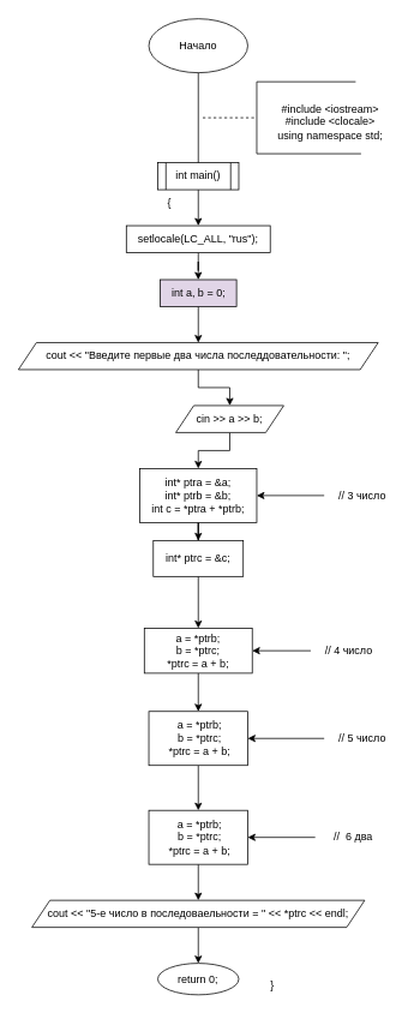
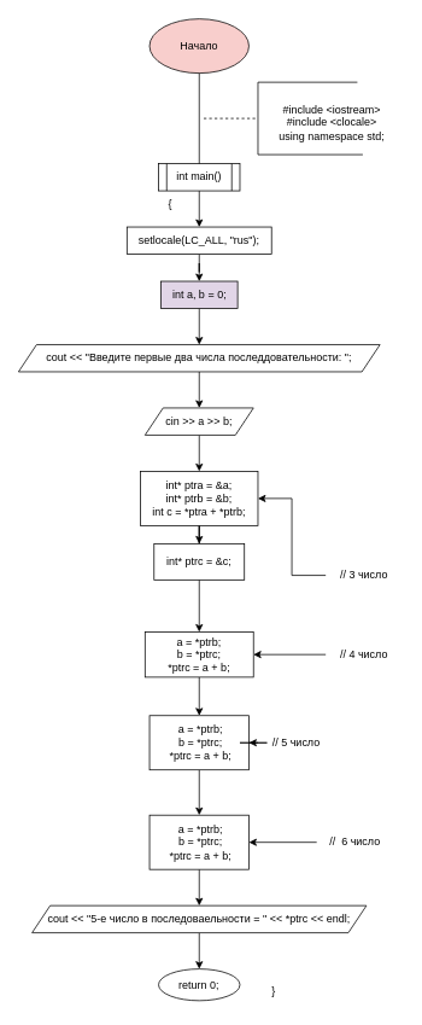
  <mxCell id="0" />
  <mxCell id="1" parent="0" />
- <mxCell id="2" value="Начало" style="ellipse;whiteSpace=wrap;html=1;" parent="1" vertex="1"><mxGeometry x="165" y="20" width="110" height="60" as="geometry" /></mxCell>
+ <mxCell id="2" value="Начало" style="ellipse;whiteSpace=wrap;html=1;fillColor=#f8cecc;" parent="1" vertex="1"><mxGeometry x="165" y="20" width="110" height="60" as="geometry" /></mxCell>
  <mxCell id="3" value="" style="endArrow=none;html=1;rounded=0;entryX=0.5;entryY=1;entryDx=0;entryDy=0;" parent="1" target="2" edge="1"><mxGeometry width="50" height="50" relative="1" as="geometry"><mxPoint x="220" y="190" as="sourcePoint" /><mxPoint x="225" y="90" as="targetPoint" /></mxGeometry></mxCell>
  <mxCell id="4" value="" style="endArrow=none;dashed=1;html=1;rounded=0;" parent="1" edge="1"><mxGeometry width="50" height="50" relative="1" as="geometry"><mxPoint x="225" y="130" as="sourcePoint" /><mxPoint x="285" y="130" as="targetPoint" /></mxGeometry></mxCell>
  <mxCell id="5" value="" style="endArrow=none;html=1;rounded=0;" parent="1" edge="1"><mxGeometry width="50" height="50" relative="1" as="geometry"><mxPoint x="285" y="170" as="sourcePoint" /><mxPoint x="285" y="90" as="targetPoint" /></mxGeometry></mxCell>
  <mxCell id="6" value="&lt;div&gt;#include &amp;lt;iostream&amp;gt;&lt;/div&gt;&lt;div&gt;#include &amp;lt;clocale&amp;gt;&lt;/div&gt;&lt;div&gt;using namespace std;&lt;/div&gt;" style="text;html=1;align=center;verticalAlign=middle;whiteSpace=wrap;rounded=0;" parent="1" vertex="1"><mxGeometry x="299" y="100" width="136" height="70" as="geometry" /></mxCell>
  <mxCell id="7" value="" style="endArrow=none;html=1;rounded=0;entryX=0.75;entryY=1;entryDx=0;entryDy=0;" parent="1" target="6" edge="1"><mxGeometry width="50" height="50" relative="1" as="geometry"><mxPoint x="285" y="170" as="sourcePoint" /><mxPoint x="295" y="100" as="targetPoint" /></mxGeometry></mxCell>
  <mxCell id="8" value="" style="endArrow=none;html=1;rounded=0;" parent="1" edge="1"><mxGeometry width="50" height="50" relative="1" as="geometry"><mxPoint x="395" y="90" as="sourcePoint" /><mxPoint x="285" y="90" as="targetPoint" /></mxGeometry></mxCell>
  <mxCell id="9" style="edgeStyle=orthogonalEdgeStyle;rounded=0;orthogonalLoop=1;jettySize=auto;html=1;entryX=0.5;entryY=0;entryDx=0;entryDy=0;" parent="1" source="10" target="13" edge="1"><mxGeometry relative="1" as="geometry" /></mxCell>
  <mxCell id="10" value="&lt;div&gt;int main()&lt;/div&gt;" style="shape=process;whiteSpace=wrap;html=1;backgroundOutline=1;" parent="1" vertex="1"><mxGeometry x="175" y="180" width="90" height="30" as="geometry" /></mxCell>
  <mxCell id="11" value="{" style="text;html=1;align=center;verticalAlign=middle;whiteSpace=wrap;rounded=0;" parent="1" vertex="1"><mxGeometry x="175" y="210" width="26" height="30" as="geometry" /></mxCell>
  <mxCell id="12" style="edgeStyle=orthogonalEdgeStyle;rounded=0;orthogonalLoop=1;jettySize=auto;html=1;" parent="1" source="13" target="15" edge="1"><mxGeometry relative="1" as="geometry" /></mxCell>
  <mxCell id="13" value="setlocale(LC_ALL, &quot;rus&quot;);" style="rounded=0;whiteSpace=wrap;html=1;" parent="1" vertex="1"><mxGeometry x="140" y="250" width="160" height="30" as="geometry" /></mxCell>
  <mxCell id="14" style="edgeStyle=orthogonalEdgeStyle;rounded=0;orthogonalLoop=1;jettySize=auto;html=1;entryX=0.5;entryY=0;entryDx=0;entryDy=0;" parent="1" source="15" target="17" edge="1"><mxGeometry relative="1" as="geometry" /></mxCell>
  <mxCell id="15" value="int a, b = 0;" style="rounded=0;whiteSpace=wrap;html=1;fillColor=#e1d5e7;" parent="1" vertex="1"><mxGeometry x="177.5" y="310" width="85" height="30" as="geometry" /></mxCell>
  <mxCell id="16" style="edgeStyle=orthogonalEdgeStyle;rounded=0;orthogonalLoop=1;jettySize=auto;html=1;" parent="1" source="17" target="19" edge="1"><mxGeometry relative="1" as="geometry" /></mxCell>
  <mxCell id="17" value="cout &amp;lt;&amp;lt; &quot;Введите первые два числа последдовательности: &quot;;" style="shape=parallelogram;perimeter=parallelogramPerimeter;whiteSpace=wrap;html=1;fixedSize=1;" parent="1" vertex="1"><mxGeometry x="20" y="380" width="400" height="30" as="geometry" /></mxCell>
  <mxCell id="18" style="edgeStyle=orthogonalEdgeStyle;rounded=0;orthogonalLoop=1;jettySize=auto;html=1;" parent="1" source="19" target="21" edge="1"><mxGeometry relative="1" as="geometry" /></mxCell>
- <mxCell id="19" value="cin &amp;gt;&amp;gt; a &amp;gt;&amp;gt; b;" style="shape=parallelogram;perimeter=parallelogramPerimeter;whiteSpace=wrap;html=1;fixedSize=1;" parent="1" vertex="1"><mxGeometry x="195" y="450" width="120" height="30" as="geometry" /></mxCell>
+ <mxCell id="19" value="cin &amp;gt;&amp;gt; a &amp;gt;&amp;gt; b;" style="shape=parallelogram;perimeter=parallelogramPerimeter;whiteSpace=wrap;html=1;fixedSize=1;" parent="1" vertex="1"><mxGeometry x="160" y="450" width="120" height="30" as="geometry" /></mxCell>
  <mxCell id="20" style="edgeStyle=orthogonalEdgeStyle;rounded=0;orthogonalLoop=1;jettySize=auto;html=1;entryX=0.5;entryY=0;entryDx=0;entryDy=0;" parent="1" source="21" target="27" edge="1"><mxGeometry relative="1" as="geometry" /></mxCell>
  <mxCell id="21" value="&lt;div&gt;int* ptra = &amp;amp;a;&lt;/div&gt;&lt;div&gt;int* ptrb = &amp;amp;b;&lt;/div&gt;&lt;div&gt;int c = *ptra + *ptrb;&lt;/div&gt;" style="rounded=0;whiteSpace=wrap;html=1;" parent="1" vertex="1"><mxGeometry x="155" y="520" width="130" height="60" as="geometry" /></mxCell>
  <mxCell id="22" style="edgeStyle=orthogonalEdgeStyle;rounded=0;orthogonalLoop=1;jettySize=auto;html=1;entryX=1;entryY=0.5;entryDx=0;entryDy=0;" parent="1" source="23" target="21" edge="1"><mxGeometry relative="1" as="geometry" /></mxCell>
- <mxCell id="23" value="// 3 число" style="text;html=1;align=center;verticalAlign=middle;whiteSpace=wrap;rounded=0;" parent="1" vertex="1"><mxGeometry x="360" y="537.5" width="85" height="25" as="geometry" /></mxCell>
+ <mxCell id="23" value="// 3 число" style="text;html=1;align=center;verticalAlign=middle;whiteSpace=wrap;rounded=0;" parent="1" vertex="1"><mxGeometry x="360" y="622.5" width="85" height="25" as="geometry" /></mxCell>
  <mxCell id="24" style="edgeStyle=orthogonalEdgeStyle;rounded=0;orthogonalLoop=1;jettySize=auto;html=1;" parent="1" source="25" target="31" edge="1"><mxGeometry relative="1" as="geometry" /></mxCell>
  <mxCell id="25" value="&lt;div&gt;&lt;span style=&quot;background-color: initial;&quot;&gt;a = *ptrb;&lt;/span&gt;&lt;br&gt;&lt;/div&gt;&lt;div&gt;b = *ptrc;&lt;/div&gt;&lt;div&gt;*ptrc = a + b;&lt;/div&gt;" style="rounded=0;whiteSpace=wrap;html=1;" parent="1" vertex="1"><mxGeometry x="160" y="697.5" width="120" height="50" as="geometry" /></mxCell>
  <mxCell id="26" style="edgeStyle=orthogonalEdgeStyle;rounded=0;orthogonalLoop=1;jettySize=auto;html=1;entryX=0.5;entryY=0;entryDx=0;entryDy=0;" parent="1" source="27" target="25" edge="1"><mxGeometry relative="1" as="geometry" /></mxCell>
  <mxCell id="27" value="int* ptrc = &amp;amp;c;" style="rounded=0;whiteSpace=wrap;html=1;" parent="1" vertex="1"><mxGeometry x="170" y="600" width="100" height="40" as="geometry" /></mxCell>
  <mxCell id="28" style="edgeStyle=orthogonalEdgeStyle;rounded=0;orthogonalLoop=1;jettySize=auto;html=1;entryX=1;entryY=0.5;entryDx=0;entryDy=0;" parent="1" source="29" target="25" edge="1"><mxGeometry relative="1" as="geometry"><mxPoint x="285" y="735" as="targetPoint" /></mxGeometry></mxCell>
- <mxCell id="29" value="// 4 число" style="text;html=1;align=center;verticalAlign=middle;whiteSpace=wrap;rounded=0;" parent="1" vertex="1"><mxGeometry x="345" y="710" width="85" height="25" as="geometry" /></mxCell>
+ <mxCell id="29" value="// 4 число" style="text;html=1;align=center;verticalAlign=middle;whiteSpace=wrap;rounded=0;" parent="1" vertex="1"><mxGeometry x="360" y="710" width="85" height="25" as="geometry" /></mxCell>
  <mxCell id="30" style="edgeStyle=orthogonalEdgeStyle;rounded=0;orthogonalLoop=1;jettySize=auto;html=1;entryX=0.5;entryY=0;entryDx=0;entryDy=0;" parent="1" source="31" target="39" edge="1"><mxGeometry relative="1" as="geometry"><mxPoint x="215" y="890" as="targetPoint" /></mxGeometry></mxCell>
  <mxCell id="31" value="&lt;div&gt;&amp;nbsp;a = *ptrb;&lt;/div&gt;&lt;div&gt;&amp;nbsp;b = *ptrc;&lt;/div&gt;&lt;div&gt;&amp;nbsp;*ptrc = a + b;&lt;/div&gt;" style="rounded=0;whiteSpace=wrap;html=1;" parent="1" vertex="1"><mxGeometry x="165" y="790" width="110" height="60" as="geometry" /></mxCell>
  <mxCell id="32" style="edgeStyle=orthogonalEdgeStyle;rounded=0;orthogonalLoop=1;jettySize=auto;html=1;entryX=1;entryY=0.5;entryDx=0;entryDy=0;" parent="1" source="33" target="31" edge="1"><mxGeometry relative="1" as="geometry" /></mxCell>
- <mxCell id="33" value="// 5 число" style="text;html=1;align=center;verticalAlign=middle;whiteSpace=wrap;rounded=0;" parent="1" vertex="1"><mxGeometry x="360" y="807.5" width="85" height="25" as="geometry" /></mxCell>
+ <mxCell id="33" value="// 5 число" style="text;html=1;align=center;verticalAlign=middle;whiteSpace=wrap;rounded=0;" parent="1" vertex="1"><mxGeometry x="285" y="807.5" width="85" height="25" as="geometry" /></mxCell>
  <mxCell id="34" style="edgeStyle=orthogonalEdgeStyle;rounded=0;orthogonalLoop=1;jettySize=auto;html=1;" parent="1" source="35" target="36" edge="1"><mxGeometry relative="1" as="geometry" /></mxCell>
  <mxCell id="35" value="cout &amp;lt;&amp;lt; &quot;5-е число в последоваельности = &quot; &amp;lt;&amp;lt; *ptrc &amp;lt;&amp;lt; endl;" style="shape=parallelogram;perimeter=parallelogramPerimeter;whiteSpace=wrap;html=1;fixedSize=1;" parent="1" vertex="1"><mxGeometry x="35" y="1000" width="370" height="30" as="geometry" /></mxCell>
  <mxCell id="36" value="return 0;" style="ellipse;whiteSpace=wrap;html=1;" parent="1" vertex="1"><mxGeometry x="175" y="1070" width="90" height="35" as="geometry" /></mxCell>
  <mxCell id="37" value="}" style="text;html=1;align=center;verticalAlign=middle;whiteSpace=wrap;rounded=0;" parent="1" vertex="1"><mxGeometry x="285" y="1080" width="35" height="30" as="geometry" /></mxCell>
  <mxCell id="38" style="edgeStyle=orthogonalEdgeStyle;rounded=0;orthogonalLoop=1;jettySize=auto;html=1;" edge="1" parent="1" source="39" target="35"><mxGeometry relative="1" as="geometry" /></mxCell>
  <mxCell id="39" value="&lt;div&gt;&amp;nbsp;a = *ptrb;&lt;/div&gt;&lt;div&gt;&amp;nbsp;b = *ptrc;&lt;/div&gt;&lt;div&gt;&amp;nbsp;*ptrc = a + b;&lt;/div&gt;" style="rounded=0;whiteSpace=wrap;html=1;" vertex="1" parent="1"><mxGeometry x="165" y="900" width="110" height="60" as="geometry" /></mxCell>
  <mxCell id="40" style="edgeStyle=orthogonalEdgeStyle;rounded=0;orthogonalLoop=1;jettySize=auto;html=1;entryX=1;entryY=0.5;entryDx=0;entryDy=0;" edge="1" parent="1" source="41" target="39"><mxGeometry relative="1" as="geometry" /></mxCell>
- <mxCell id="41" value="//&amp;nbsp; 6 два" style="text;html=1;align=center;verticalAlign=middle;whiteSpace=wrap;rounded=0;" vertex="1" parent="1"><mxGeometry x="350" y="917.5" width="85" height="25" as="geometry" /></mxCell>
+ <mxCell id="41" value="//&amp;nbsp; 6 число" style="text;html=1;align=center;verticalAlign=middle;whiteSpace=wrap;rounded=0;" vertex="1" parent="1"><mxGeometry x="350" y="917.5" width="85" height="25" as="geometry" /></mxCell>
